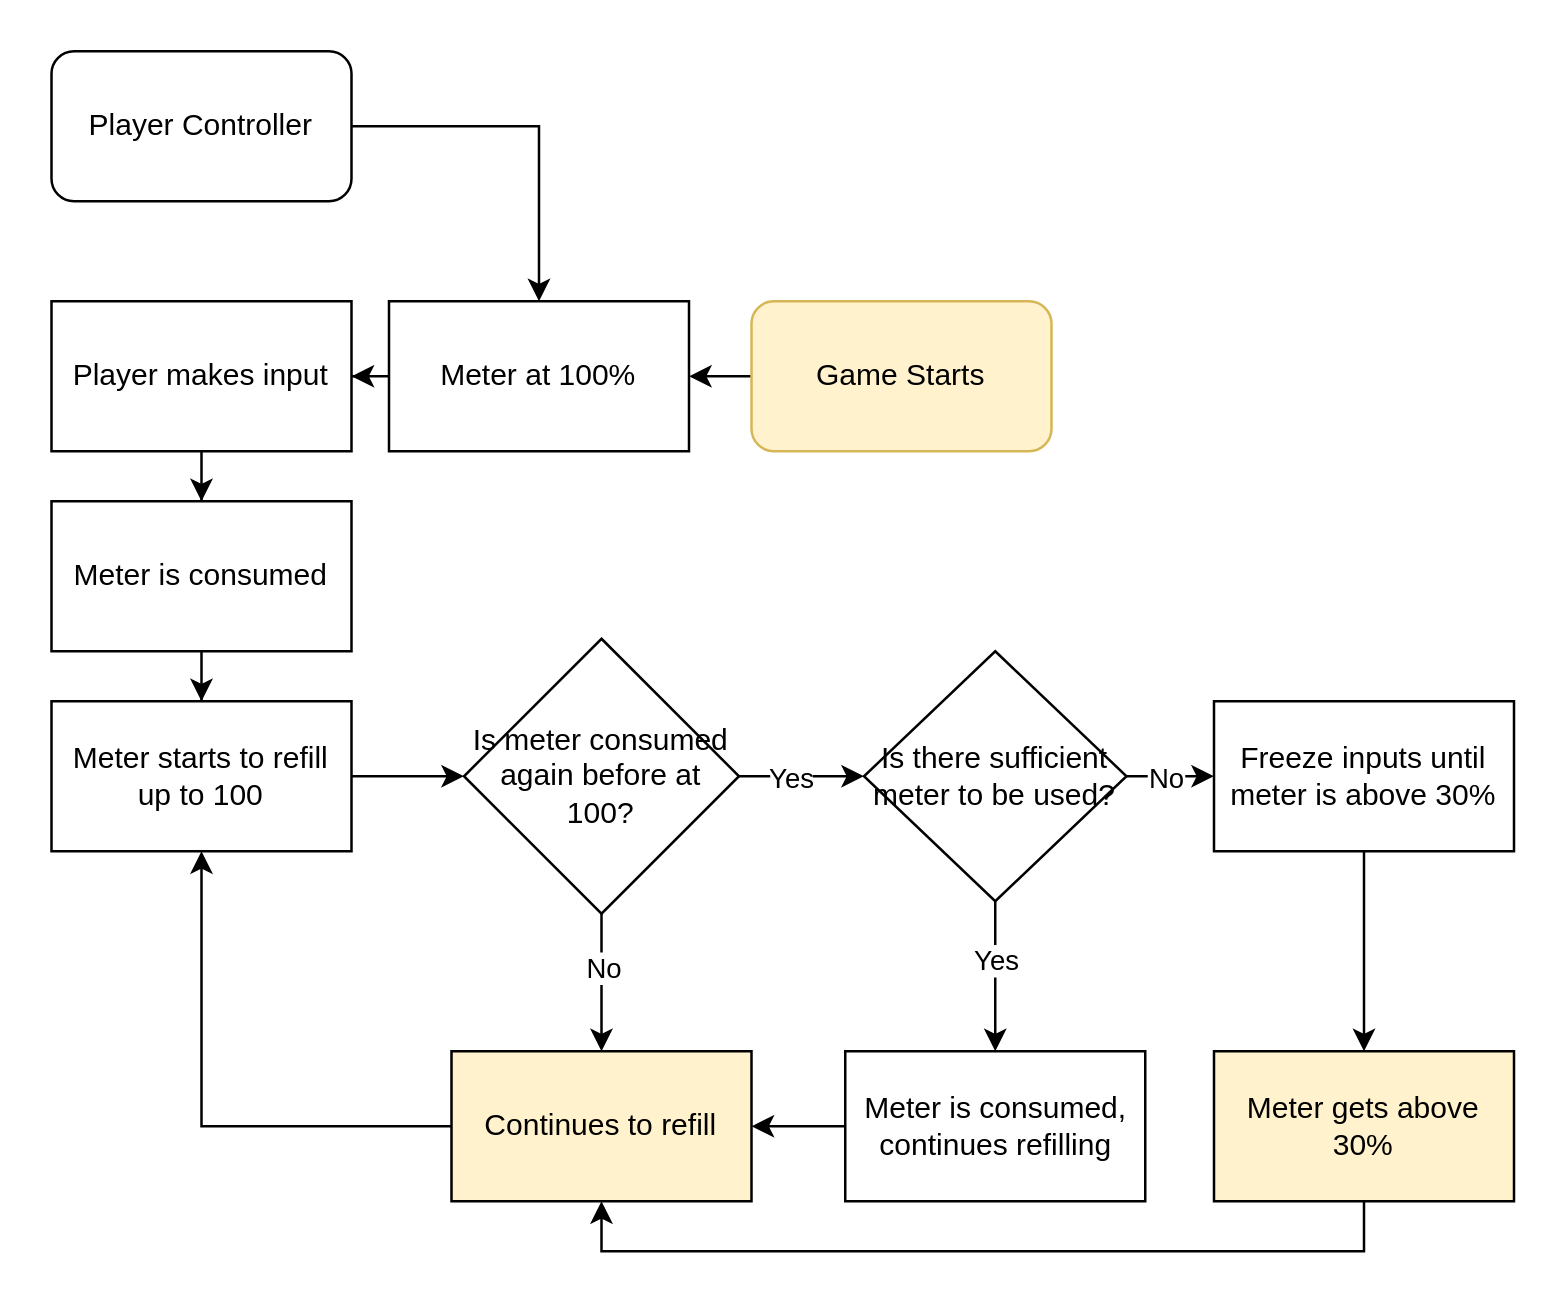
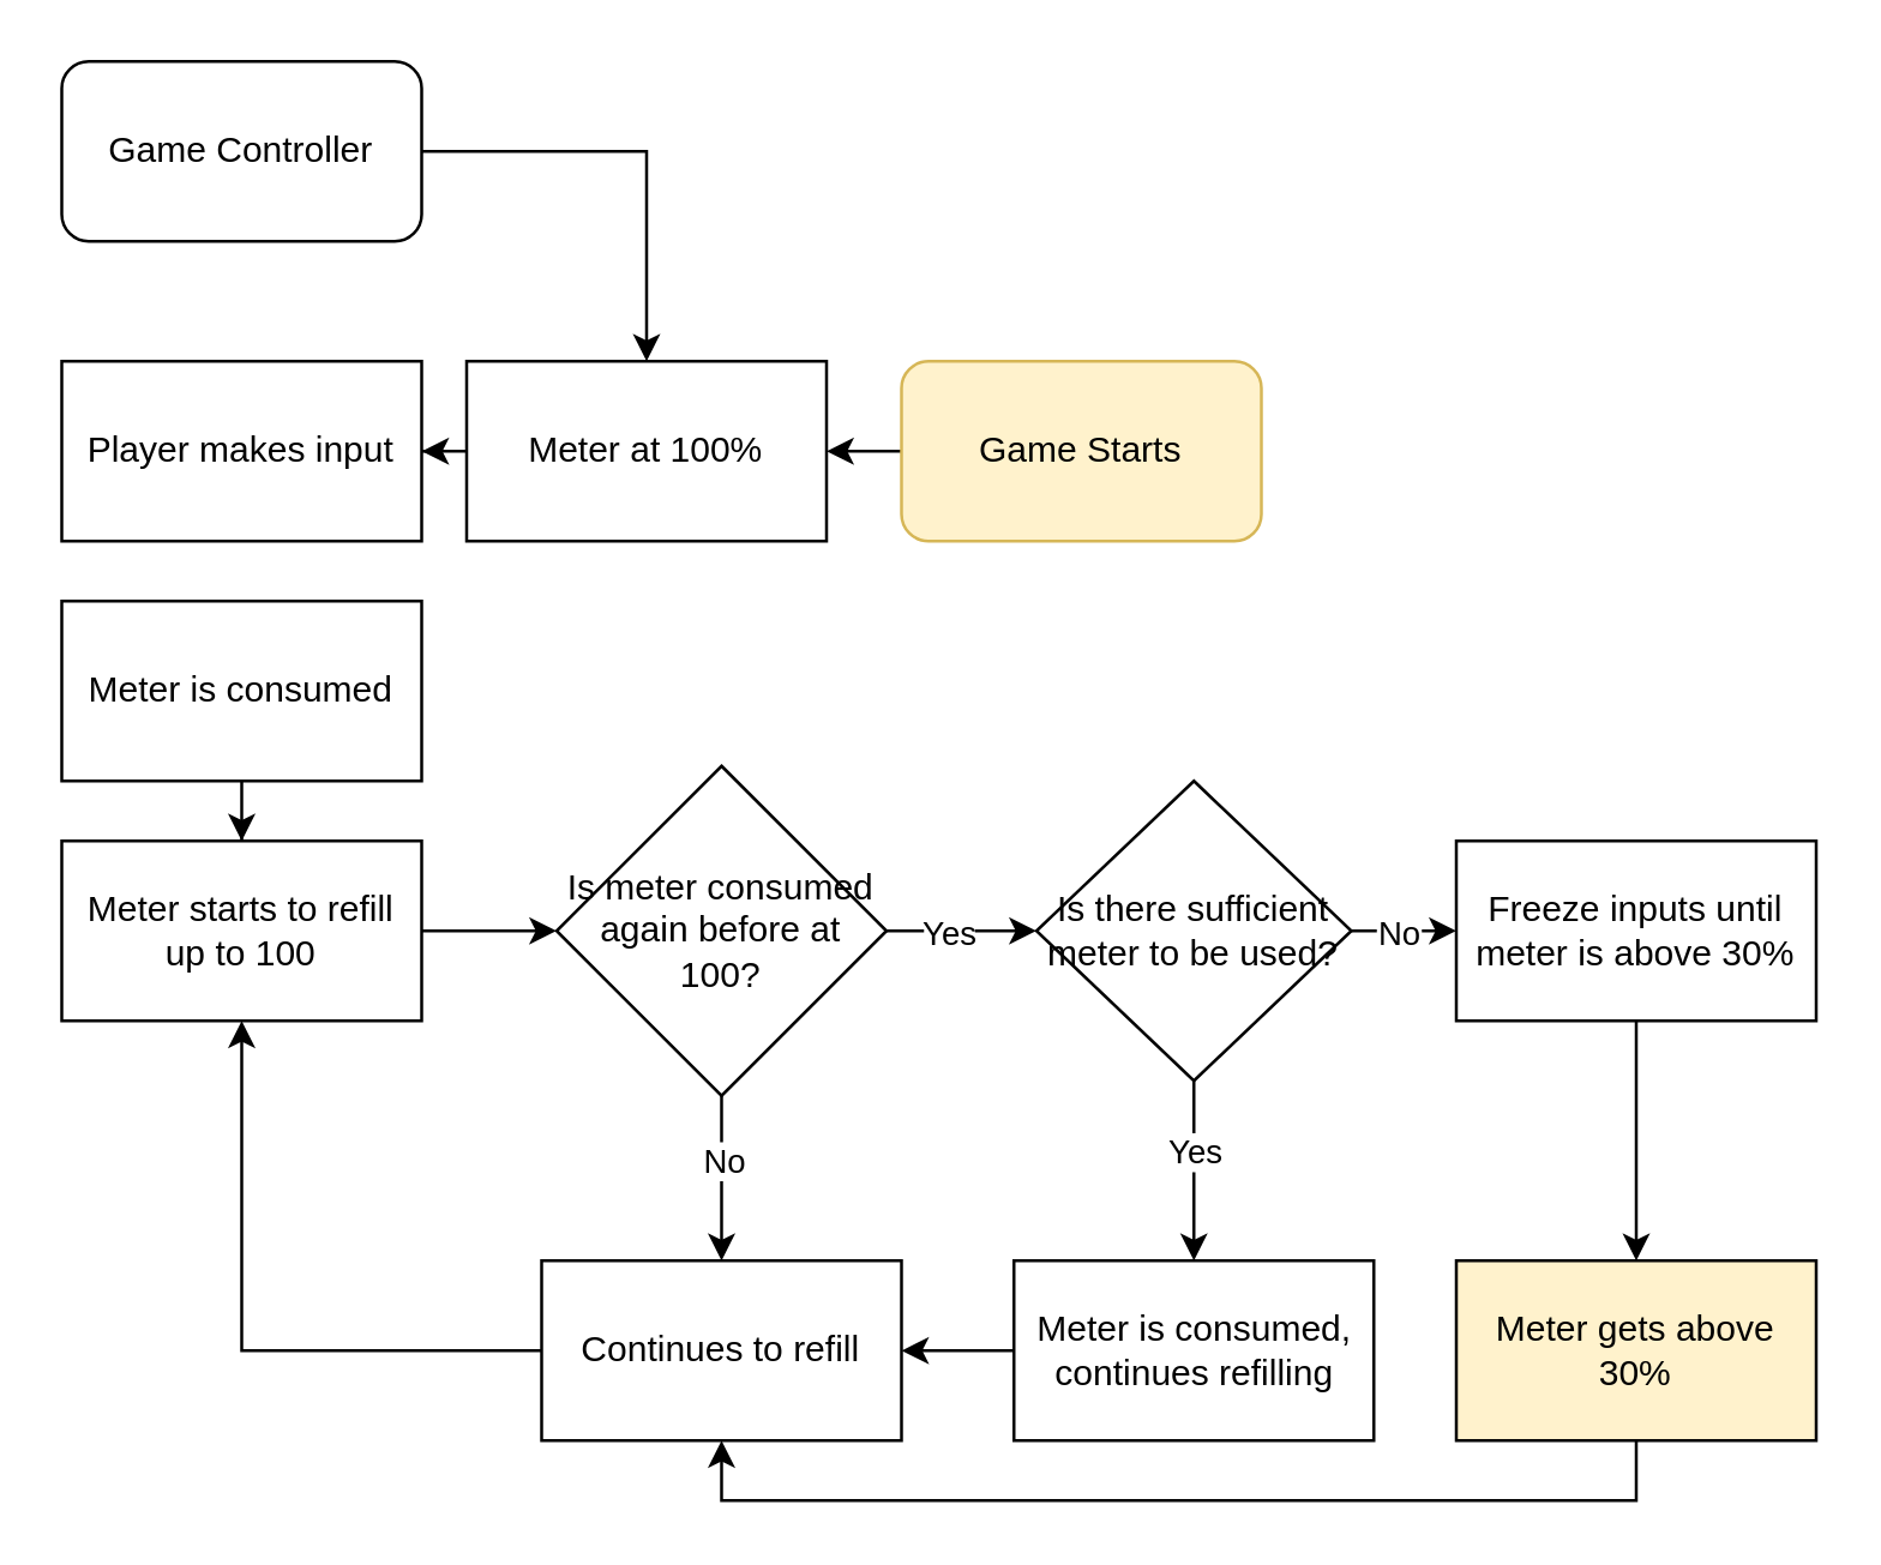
  <mxCell id="0" />
  <mxCell id="1" parent="0" />
  <mxCell id="2" value="" style="edgeStyle=orthogonalEdgeStyle;rounded=0;orthogonalLoop=1;jettySize=auto;html=1;" edge="1" parent="1" source="3" target="5"><mxGeometry relative="1" as="geometry" /></mxCell>
  <mxCell id="3" value="Game Starts" style="rounded=1;whiteSpace=wrap;html=1;fillColor=#fff2cc;strokeColor=#d6b656;" vertex="1" parent="1"><mxGeometry x="300" y="120" width="120" height="60" as="geometry" /></mxCell>
  <mxCell id="4" value="" style="edgeStyle=orthogonalEdgeStyle;rounded=0;orthogonalLoop=1;jettySize=auto;html=1;" edge="1" parent="1" source="5" target="7"><mxGeometry relative="1" as="geometry" /></mxCell>
  <mxCell id="5" value="Meter at 100%" style="rounded=0;whiteSpace=wrap;html=1;" vertex="1" parent="1"><mxGeometry x="155" y="120" width="120" height="60" as="geometry" /></mxCell>
- <mxCell id="6" value="" style="edgeStyle=orthogonalEdgeStyle;rounded=0;orthogonalLoop=1;jettySize=auto;html=1;" edge="1" parent="1" source="7" target="11"><mxGeometry relative="1" as="geometry" /></mxCell>
  <mxCell id="7" value="Player makes input" style="rounded=0;whiteSpace=wrap;html=1;" vertex="1" parent="1"><mxGeometry x="20" y="120" width="120" height="60" as="geometry" /></mxCell>
  <mxCell id="8" value="" style="edgeStyle=orthogonalEdgeStyle;rounded=0;orthogonalLoop=1;jettySize=auto;html=1;" edge="1" parent="1" source="9" target="5"><mxGeometry relative="1" as="geometry" /></mxCell>
- <mxCell id="9" value="Player Controller" style="rounded=1;whiteSpace=wrap;html=1;" vertex="1" parent="1"><mxGeometry x="20" y="20" width="120" height="60" as="geometry" /></mxCell>
+ <mxCell id="9" value="Game Controller" style="rounded=1;whiteSpace=wrap;html=1;" vertex="1" parent="1"><mxGeometry x="20" y="20" width="120" height="60" as="geometry" /></mxCell>
  <mxCell id="10" value="" style="edgeStyle=orthogonalEdgeStyle;rounded=0;orthogonalLoop=1;jettySize=auto;html=1;" edge="1" parent="1" source="11" target="13"><mxGeometry relative="1" as="geometry" /></mxCell>
  <mxCell id="11" value="Meter is consumed" style="rounded=0;whiteSpace=wrap;html=1;" vertex="1" parent="1"><mxGeometry x="20" y="200" width="120" height="60" as="geometry" /></mxCell>
  <mxCell id="12" value="" style="edgeStyle=orthogonalEdgeStyle;rounded=0;orthogonalLoop=1;jettySize=auto;html=1;" edge="1" parent="1" source="13" target="18"><mxGeometry relative="1" as="geometry" /></mxCell>
  <mxCell id="13" value="Meter starts to refill up to 100" style="rounded=0;whiteSpace=wrap;html=1;" vertex="1" parent="1"><mxGeometry x="20" y="280" width="120" height="60" as="geometry" /></mxCell>
  <mxCell id="14" value="" style="edgeStyle=orthogonalEdgeStyle;rounded=0;orthogonalLoop=1;jettySize=auto;html=1;" edge="1" parent="1" source="18" target="20"><mxGeometry relative="1" as="geometry" /></mxCell>
  <mxCell id="15" value="No" style="edgeLabel;html=1;align=center;verticalAlign=middle;resizable=0;points=[];" vertex="1" connectable="0" parent="14"><mxGeometry x="-0.251" relative="1" as="geometry"><mxPoint as="offset" /></mxGeometry></mxCell>
  <mxCell id="16" value="" style="edgeStyle=orthogonalEdgeStyle;rounded=0;orthogonalLoop=1;jettySize=auto;html=1;" edge="1" parent="1" source="18" target="25"><mxGeometry relative="1" as="geometry" /></mxCell>
  <mxCell id="17" value="Yes" style="edgeLabel;html=1;align=center;verticalAlign=middle;resizable=0;points=[];" vertex="1" connectable="0" parent="16"><mxGeometry x="0.2" relative="1" as="geometry"><mxPoint x="-10" as="offset" /></mxGeometry></mxCell>
  <mxCell id="18" value="Is meter consumed again before at 100?" style="rhombus;whiteSpace=wrap;html=1;" vertex="1" parent="1"><mxGeometry x="185" y="255" width="110" height="110" as="geometry" /></mxCell>
  <mxCell id="19" style="edgeStyle=orthogonalEdgeStyle;rounded=0;orthogonalLoop=1;jettySize=auto;html=1;entryX=0.5;entryY=1;entryDx=0;entryDy=0;" edge="1" parent="1" source="20" target="13"><mxGeometry relative="1" as="geometry" /></mxCell>
- <mxCell id="20" value="Continues to refill" style="rounded=0;whiteSpace=wrap;html=1;fillColor=#fff2cc;" vertex="1" parent="1"><mxGeometry x="180" y="420" width="120" height="60" as="geometry" /></mxCell>
+ <mxCell id="20" value="Continues to refill" style="rounded=0;whiteSpace=wrap;html=1;" vertex="1" parent="1"><mxGeometry x="180" y="420" width="120" height="60" as="geometry" /></mxCell>
  <mxCell id="21" value="" style="edgeStyle=orthogonalEdgeStyle;rounded=0;orthogonalLoop=1;jettySize=auto;html=1;" edge="1" parent="1" source="25" target="27"><mxGeometry relative="1" as="geometry" /></mxCell>
  <mxCell id="22" value="No" style="edgeLabel;html=1;align=center;verticalAlign=middle;resizable=0;points=[];" vertex="1" connectable="0" parent="21"><mxGeometry x="-0.727" relative="1" as="geometry"><mxPoint x="9" as="offset" /></mxGeometry></mxCell>
  <mxCell id="23" value="" style="edgeStyle=orthogonalEdgeStyle;rounded=0;orthogonalLoop=1;jettySize=auto;html=1;" edge="1" parent="1" source="25" target="29"><mxGeometry relative="1" as="geometry" /></mxCell>
  <mxCell id="24" value="Yes" style="edgeLabel;html=1;align=center;verticalAlign=middle;resizable=0;points=[];" vertex="1" connectable="0" parent="23"><mxGeometry x="-0.231" relative="1" as="geometry"><mxPoint as="offset" /></mxGeometry></mxCell>
  <mxCell id="25" value="Is there sufficient meter to be used?" style="rhombus;whiteSpace=wrap;html=1;" vertex="1" parent="1"><mxGeometry x="345" y="260" width="105" height="100" as="geometry" /></mxCell>
  <mxCell id="26" value="" style="edgeStyle=orthogonalEdgeStyle;rounded=0;orthogonalLoop=1;jettySize=auto;html=1;" edge="1" parent="1" source="27" target="31"><mxGeometry relative="1" as="geometry" /></mxCell>
  <mxCell id="27" value="Freeze inputs until meter is above 30%" style="rounded=0;whiteSpace=wrap;html=1;" vertex="1" parent="1"><mxGeometry x="485" y="280" width="120" height="60" as="geometry" /></mxCell>
  <mxCell id="28" style="edgeStyle=orthogonalEdgeStyle;rounded=0;orthogonalLoop=1;jettySize=auto;html=1;entryX=1;entryY=0.5;entryDx=0;entryDy=0;" edge="1" parent="1" source="29" target="20"><mxGeometry relative="1" as="geometry" /></mxCell>
  <mxCell id="29" value="Meter is consumed, continues refilling" style="rounded=0;whiteSpace=wrap;html=1;" vertex="1" parent="1"><mxGeometry x="337.5" y="420" width="120" height="60" as="geometry" /></mxCell>
  <mxCell id="30" style="edgeStyle=orthogonalEdgeStyle;rounded=0;orthogonalLoop=1;jettySize=auto;html=1;entryX=0.5;entryY=1;entryDx=0;entryDy=0;" edge="1" parent="1" source="31" target="20"><mxGeometry relative="1" as="geometry"><Array as="points"><mxPoint x="545" y="500" /><mxPoint x="240" y="500" /></Array></mxGeometry></mxCell>
  <mxCell id="31" value="Meter gets above 30%" style="rounded=0;whiteSpace=wrap;html=1;fillColor=#fff2cc;" vertex="1" parent="1"><mxGeometry x="485" y="420" width="120" height="60" as="geometry" /></mxCell>
